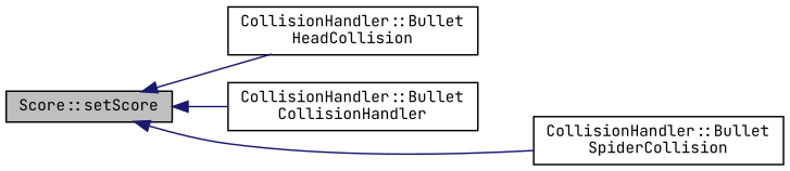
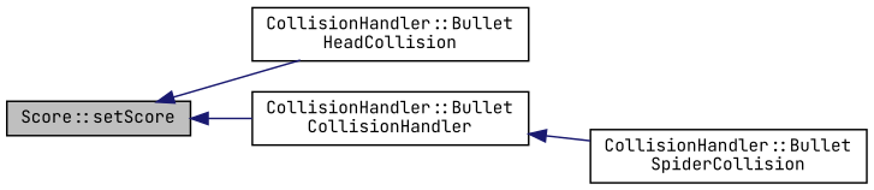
  digraph {
    fontname="JetBrains Mono"
    rankdir=LR
    node [color=black fillcolor=white fontname="JetBrains Mono" fontsize=10 shape=record style=filled]
    edge [color=midnightblue dir=back fontname="JetBrains Mono" fontsize=10 labelfontname=Helvetica labelfontsize=10 style=solid]
    n1 [fillcolor=grey75 fontcolor=black height=0.2 label="Score::setScore" width=0.4]
    n2 [height=0.2 label="CollisionHandler::Bullet\lHeadCollision" width=0.4]
    n3 [height=0.2 label="CollisionHandler::Bullet\lCollisionHandler" width=0.4]
    n4 [height=0.2 label="CollisionHandler::Bullet\lSpiderCollision" width=0.4]
    n1 -> n2
    n1 -> n3
-   n1 -> n4
+   n3 -> n4
  }
